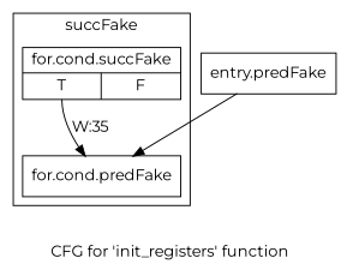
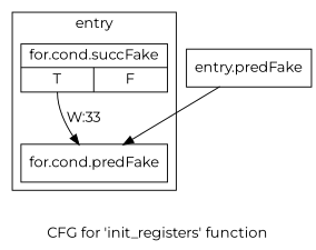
  digraph {
    fontname=Montserrat
    label="CFG for 'init_registers' function"
    node [filename="../../../../../src/cpp_files/libcpu.cpp" fontname=Montserrat linenumber=274 shape=record]
    edge [filename="../../../../../src/cpp_files/libcpu.cpp" fontname=Montserrat]
    n1 [label="{for.cond.predFake}"]
    n2 [label="{for.cond.succFake|{<s0>T|<s1>F}}"]
    n3 [label="{entry.predFake}" filename="" linenumber=""]
    subgraph cluster_1 {
      invocationtime=1
-     label=succFake
+     label=entry
      tripcount=32
      n1
      n2
    }
-   n2 -> n1 [execusionnum=32 label="W:35" tailport=s0]
+   n2 -> n1 [execusionnum=32 label="W:33" tailport=s0]
    n3 -> n1 [execusionnum=1]
  }
